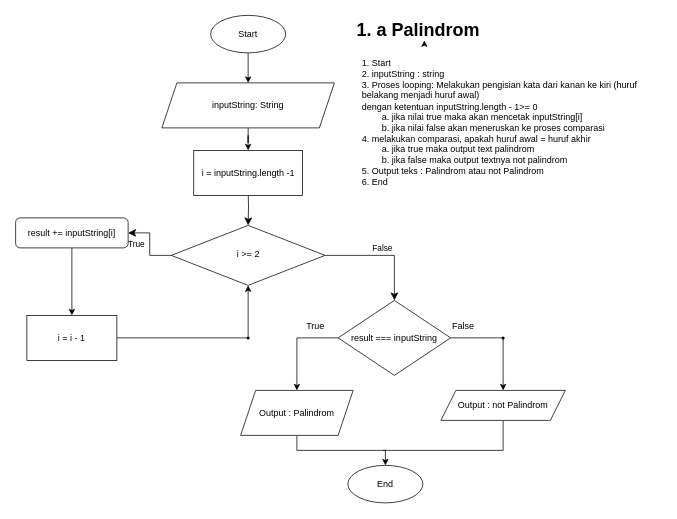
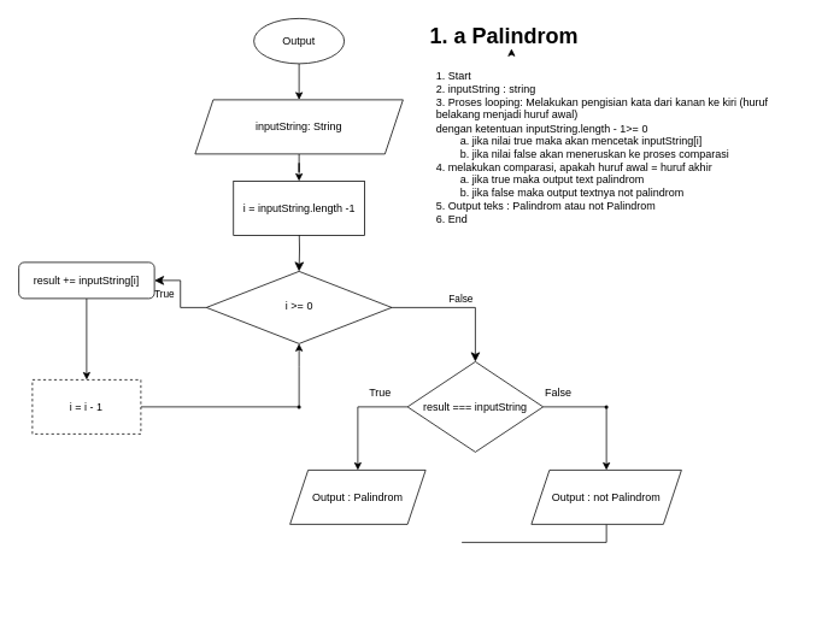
  <mxCell id="0" />
  <mxCell id="1" parent="0" />
  <mxCell id="2" value="" style="rounded=0;html=1;jettySize=auto;orthogonalLoop=1;fontSize=11;endArrow=classic;endFill=1;endSize=8;strokeWidth=1;shadow=0;labelBackgroundColor=none;edgeStyle=orthogonalEdgeStyle;" parent="1" target="5" edge="1"><mxGeometry relative="1" as="geometry"><mxPoint x="330" y="250" as="sourcePoint" /></mxGeometry></mxCell>
  <mxCell id="3" value="`True" style="rounded=0;html=1;jettySize=auto;orthogonalLoop=1;fontSize=11;endArrow=classic;endFill=1;endSize=8;strokeWidth=1;shadow=0;labelBackgroundColor=none;edgeStyle=orthogonalEdgeStyle;entryX=1;entryY=0.5;entryDx=0;entryDy=0;" parent="1" source="5" target="7" edge="1"><mxGeometry y="20" relative="1" as="geometry"><mxPoint as="offset" /><mxPoint x="330" y="420" as="targetPoint" /></mxGeometry></mxCell>
  <mxCell id="4" value="False" style="edgeStyle=orthogonalEdgeStyle;rounded=0;html=1;jettySize=auto;orthogonalLoop=1;fontSize=11;endArrow=classic;endFill=1;endSize=8;strokeWidth=1;shadow=0;labelBackgroundColor=none;entryX=0.5;entryY=0;entryDx=0;entryDy=0;" parent="1" source="5" target="24" edge="1"><mxGeometry y="10" relative="1" as="geometry"><mxPoint as="offset" /><mxPoint x="524" y="340" as="targetPoint" /></mxGeometry></mxCell>
- <mxCell id="5" value="i &amp;gt;= 2" style="rhombus;whiteSpace=wrap;html=1;shadow=0;fontFamily=Helvetica;fontSize=12;align=center;strokeWidth=1;spacing=6;spacingTop=-4;" parent="1" vertex="1"><mxGeometry x="227.5" y="300" width="205" height="80" as="geometry" /></mxCell>
+ <mxCell id="5" value="i &amp;gt;= 0" style="rhombus;whiteSpace=wrap;html=1;shadow=0;fontFamily=Helvetica;fontSize=12;align=center;strokeWidth=1;spacing=6;spacingTop=-4;" parent="1" vertex="1"><mxGeometry x="227.5" y="300" width="205" height="80" as="geometry" /></mxCell>
  <mxCell id="6" value="" style="edgeStyle=orthogonalEdgeStyle;rounded=0;orthogonalLoop=1;jettySize=auto;html=1;endArrow=classic;endFill=1;" parent="1" source="7" target="19" edge="1"><mxGeometry relative="1" as="geometry" /></mxCell>
  <mxCell id="7" value="result += inputString[i]" style="rounded=1;whiteSpace=wrap;html=1;fontSize=12;glass=0;strokeWidth=1;shadow=0;" parent="1" vertex="1"><mxGeometry x="20" y="290" width="150" height="40" as="geometry" /></mxCell>
  <mxCell id="8" value="" style="edgeStyle=orthogonalEdgeStyle;rounded=0;orthogonalLoop=1;jettySize=auto;html=1;endArrow=classic;endFill=1;" parent="1" source="9" target="12" edge="1"><mxGeometry relative="1" as="geometry" /></mxCell>
- <mxCell id="9" value="Start" style="ellipse;whiteSpace=wrap;html=1;" parent="1" vertex="1"><mxGeometry x="280" y="20" width="100" height="50" as="geometry" /></mxCell>
+ <mxCell id="9" value="Output" style="ellipse;whiteSpace=wrap;html=1;" parent="1" vertex="1"><mxGeometry x="280" y="20" width="100" height="50" as="geometry" /></mxCell>
  <mxCell id="10" value="i = inputString.length -1" style="rounded=0;whiteSpace=wrap;html=1;" parent="1" vertex="1"><mxGeometry x="257.5" y="200" width="145" height="60" as="geometry" /></mxCell>
  <mxCell id="11" value="" style="edgeStyle=orthogonalEdgeStyle;rounded=0;orthogonalLoop=1;jettySize=auto;html=1;endArrow=classic;endFill=1;" parent="1" source="12" target="10" edge="1"><mxGeometry relative="1" as="geometry" /></mxCell>
  <mxCell id="12" value="inputString: String" style="shape=parallelogram;perimeter=parallelogramPerimeter;whiteSpace=wrap;html=1;fixedSize=1;" parent="1" vertex="1"><mxGeometry x="215" y="110" width="230" height="60" as="geometry" /></mxCell>
- <mxCell id="13" value="" style="edgeStyle=orthogonalEdgeStyle;rounded=0;orthogonalLoop=1;jettySize=auto;html=1;" parent="1" source="14" target="15" edge="1"><mxGeometry relative="1" as="geometry" /></mxCell>
  <mxCell id="14" value="Output : Palindrom" style="shape=parallelogram;perimeter=parallelogramPerimeter;whiteSpace=wrap;html=1;fixedSize=1;" parent="1" vertex="1"><mxGeometry x="320" y="520" width="150" height="60" as="geometry" /></mxCell>
- <mxCell id="15" value="End" style="ellipse;whiteSpace=wrap;html=1;" parent="1" vertex="1"><mxGeometry x="463" y="620" width="100" height="50" as="geometry" /></mxCell>
  <mxCell id="16" value="&lt;div&gt;1. Start&lt;/div&gt;&lt;div&gt;2.&amp;nbsp;&lt;span style=&quot;text-align: center;&quot;&gt;inputString&amp;nbsp;&lt;/span&gt;: string&lt;/div&gt;&lt;div&gt;3. Proses looping: Melakukan pengisian kata dari kanan ke kiri (huruf belakang menjadi huruf awal)&lt;/div&gt;&lt;div&gt;dengan ketentuan&amp;nbsp;&lt;span style=&quot;background-color: initial;&quot;&gt;inputString.length - 1&amp;gt;= 0&amp;nbsp;&lt;/span&gt;&lt;/div&gt;&lt;div&gt;&lt;span style=&quot;background-color: initial;&quot;&gt;&lt;span style=&quot;white-space: pre;&quot;&gt;&#09;&lt;/span&gt;a. jika nilai true maka akan mencetak inputString[i]&lt;/span&gt;&lt;/div&gt;&lt;div&gt;&lt;span style=&quot;white-space: pre;&quot;&gt;&#09;&lt;/span&gt;b. jika nilai false akan meneruskan ke proses comparasi&lt;/div&gt;&lt;div&gt;4. melakukan comparasi, apakah huruf awal = huruf akhir&lt;/div&gt;&lt;div&gt;&lt;span style=&quot;white-space: pre;&quot;&gt;&#09;&lt;/span&gt;a. jika true maka output text palindrom&lt;/div&gt;&lt;div&gt;&lt;span style=&quot;white-space: pre;&quot;&gt;&#09;&lt;/span&gt;b. jika false maka output textnya not palindrom&lt;/div&gt;&lt;div&gt;&lt;span style=&quot;background-color: initial;&quot;&gt;5. Output teks : Palindrom atau not Palindrom&lt;/span&gt;&lt;/div&gt;&lt;div&gt;6. End&lt;/div&gt;&lt;div&gt;&lt;br&gt;&lt;/div&gt;" style="text;html=1;strokeColor=none;fillColor=none;align=left;verticalAlign=middle;whiteSpace=wrap;rounded=0;" parent="1" vertex="1"><mxGeometry x="480" y="70" width="400" height="200" as="geometry" /></mxCell>
  <mxCell id="17" value="&lt;h1&gt;1. a Palindrom&lt;/h1&gt;" style="text;html=1;strokeColor=none;fillColor=none;spacing=5;spacingTop=-20;whiteSpace=wrap;overflow=hidden;rounded=0;" parent="1" vertex="1"><mxGeometry x="470" y="20" width="190" height="40" as="geometry" /></mxCell>
  <mxCell id="18" value="" style="edgeStyle=orthogonalEdgeStyle;rounded=0;orthogonalLoop=1;jettySize=auto;html=1;endArrow=none;endFill=0;" parent="1" source="19" target="21" edge="1"><mxGeometry relative="1" as="geometry" /></mxCell>
- <mxCell id="19" value="i = i - 1" style="rounded=0;whiteSpace=wrap;html=1;" parent="1" vertex="1"><mxGeometry x="35" y="420" width="120" height="60" as="geometry" /></mxCell>
+ <mxCell id="19" value="i = i - 1" style="rounded=0;whiteSpace=wrap;html=1;dashed=1;" parent="1" vertex="1"><mxGeometry x="35" y="420" width="120" height="60" as="geometry" /></mxCell>
  <mxCell id="20" value="" style="edgeStyle=orthogonalEdgeStyle;rounded=0;orthogonalLoop=1;jettySize=auto;html=1;endArrow=classic;endFill=1;" parent="1" source="21" edge="1"><mxGeometry relative="1" as="geometry"><mxPoint x="330" y="380" as="targetPoint" /></mxGeometry></mxCell>
  <mxCell id="21" value="" style="shape=waypoint;sketch=0;size=6;pointerEvents=1;points=[];fillColor=default;resizable=0;rotatable=0;perimeter=centerPerimeter;snapToPoint=1;rounded=0;strokeWidth=0;" parent="1" vertex="1"><mxGeometry x="310" y="430" width="40" height="40" as="geometry" /></mxCell>
  <mxCell id="22" value="" style="edgeStyle=orthogonalEdgeStyle;rounded=0;orthogonalLoop=1;jettySize=auto;html=1;endArrow=classic;endFill=1;entryX=0.5;entryY=0;entryDx=0;entryDy=0;exitX=0;exitY=0.5;exitDx=0;exitDy=0;" parent="1" source="24" target="14" edge="1"><mxGeometry relative="1" as="geometry" /></mxCell>
  <mxCell id="23" value="" style="edgeStyle=orthogonalEdgeStyle;rounded=0;orthogonalLoop=1;jettySize=auto;html=1;endArrow=none;endFill=0;" parent="1" source="24" target="28" edge="1"><mxGeometry relative="1" as="geometry" /></mxCell>
  <mxCell id="24" value="result === inputString" style="rhombus;whiteSpace=wrap;html=1;" parent="1" vertex="1"><mxGeometry x="450" y="400" width="150" height="100" as="geometry" /></mxCell>
  <mxCell id="25" value="" style="edgeStyle=orthogonalEdgeStyle;rounded=0;orthogonalLoop=1;jettySize=auto;html=1;endArrow=none;endFill=0;" parent="1" source="26" edge="1"><mxGeometry relative="1" as="geometry"><mxPoint x="510" y="600" as="targetPoint" /><Array as="points"><mxPoint x="670" y="600" /></Array></mxGeometry></mxCell>
- <mxCell id="26" value="Output : not Palindrom" style="shape=parallelogram;perimeter=parallelogramPerimeter;whiteSpace=wrap;html=1;fixedSize=1;" parent="1" vertex="1"><mxGeometry x="587" y="520" width="166" height="40" as="geometry" /></mxCell>
+ <mxCell id="26" value="Output : not Palindrom" style="shape=parallelogram;perimeter=parallelogramPerimeter;whiteSpace=wrap;html=1;fixedSize=1;" parent="1" vertex="1"><mxGeometry x="587" y="520" width="166" height="60" as="geometry" /></mxCell>
  <mxCell id="27" value="" style="edgeStyle=orthogonalEdgeStyle;rounded=0;orthogonalLoop=1;jettySize=auto;html=1;endArrow=classic;endFill=1;" parent="1" source="28" target="26" edge="1"><mxGeometry relative="1" as="geometry" /></mxCell>
  <mxCell id="28" value="" style="shape=waypoint;sketch=0;size=6;pointerEvents=1;points=[];fillColor=default;resizable=0;rotatable=0;perimeter=centerPerimeter;snapToPoint=1;strokeWidth=0;" parent="1" vertex="1"><mxGeometry x="650" y="430" width="40" height="40" as="geometry" /></mxCell>
  <mxCell id="29" value="True" style="text;html=1;strokeColor=none;fillColor=none;align=center;verticalAlign=middle;whiteSpace=wrap;rounded=0;" parent="1" vertex="1"><mxGeometry x="390" y="420" width="60" height="30" as="geometry" /></mxCell>
  <mxCell id="30" value="False" style="text;html=1;strokeColor=none;fillColor=none;align=center;verticalAlign=middle;whiteSpace=wrap;rounded=0;" parent="1" vertex="1"><mxGeometry x="587" y="420" width="60" height="30" as="geometry" /></mxCell>
  <mxCell id="31" style="edgeStyle=orthogonalEdgeStyle;rounded=0;orthogonalLoop=1;jettySize=auto;html=1;exitX=0.5;exitY=1;exitDx=0;exitDy=0;entryX=0.5;entryY=0.833;entryDx=0;entryDy=0;entryPerimeter=0;" parent="1" source="17" target="17" edge="1"><mxGeometry relative="1" as="geometry" /></mxCell>
